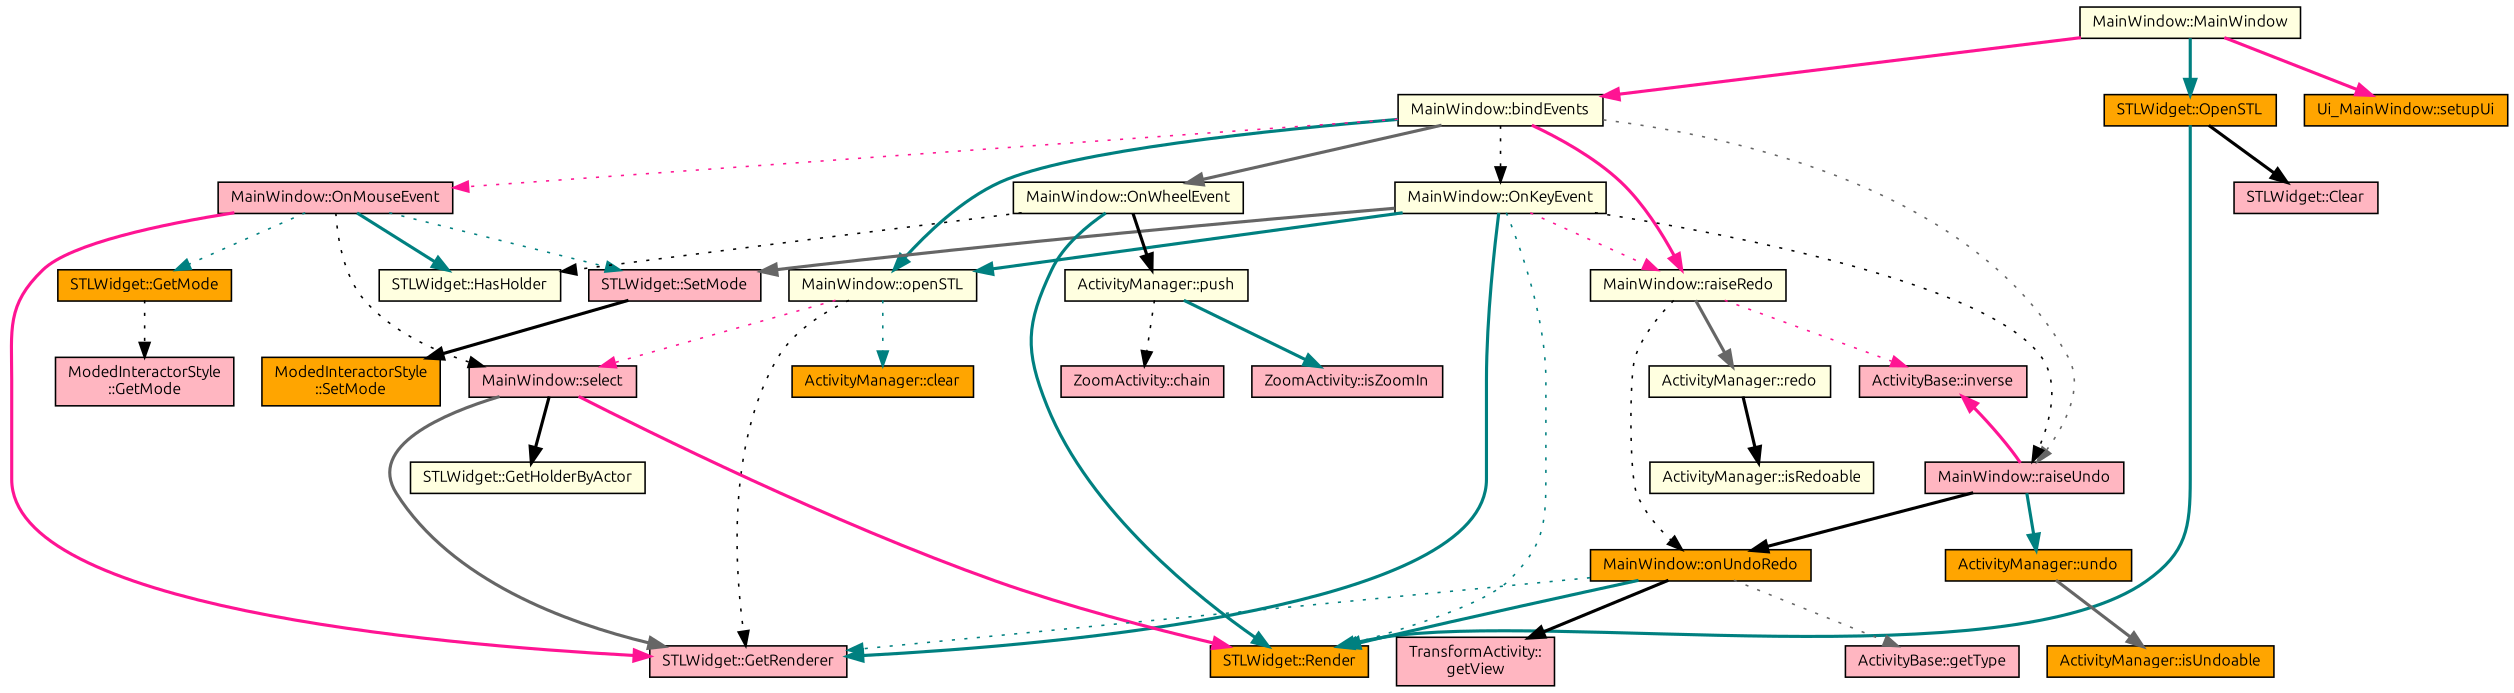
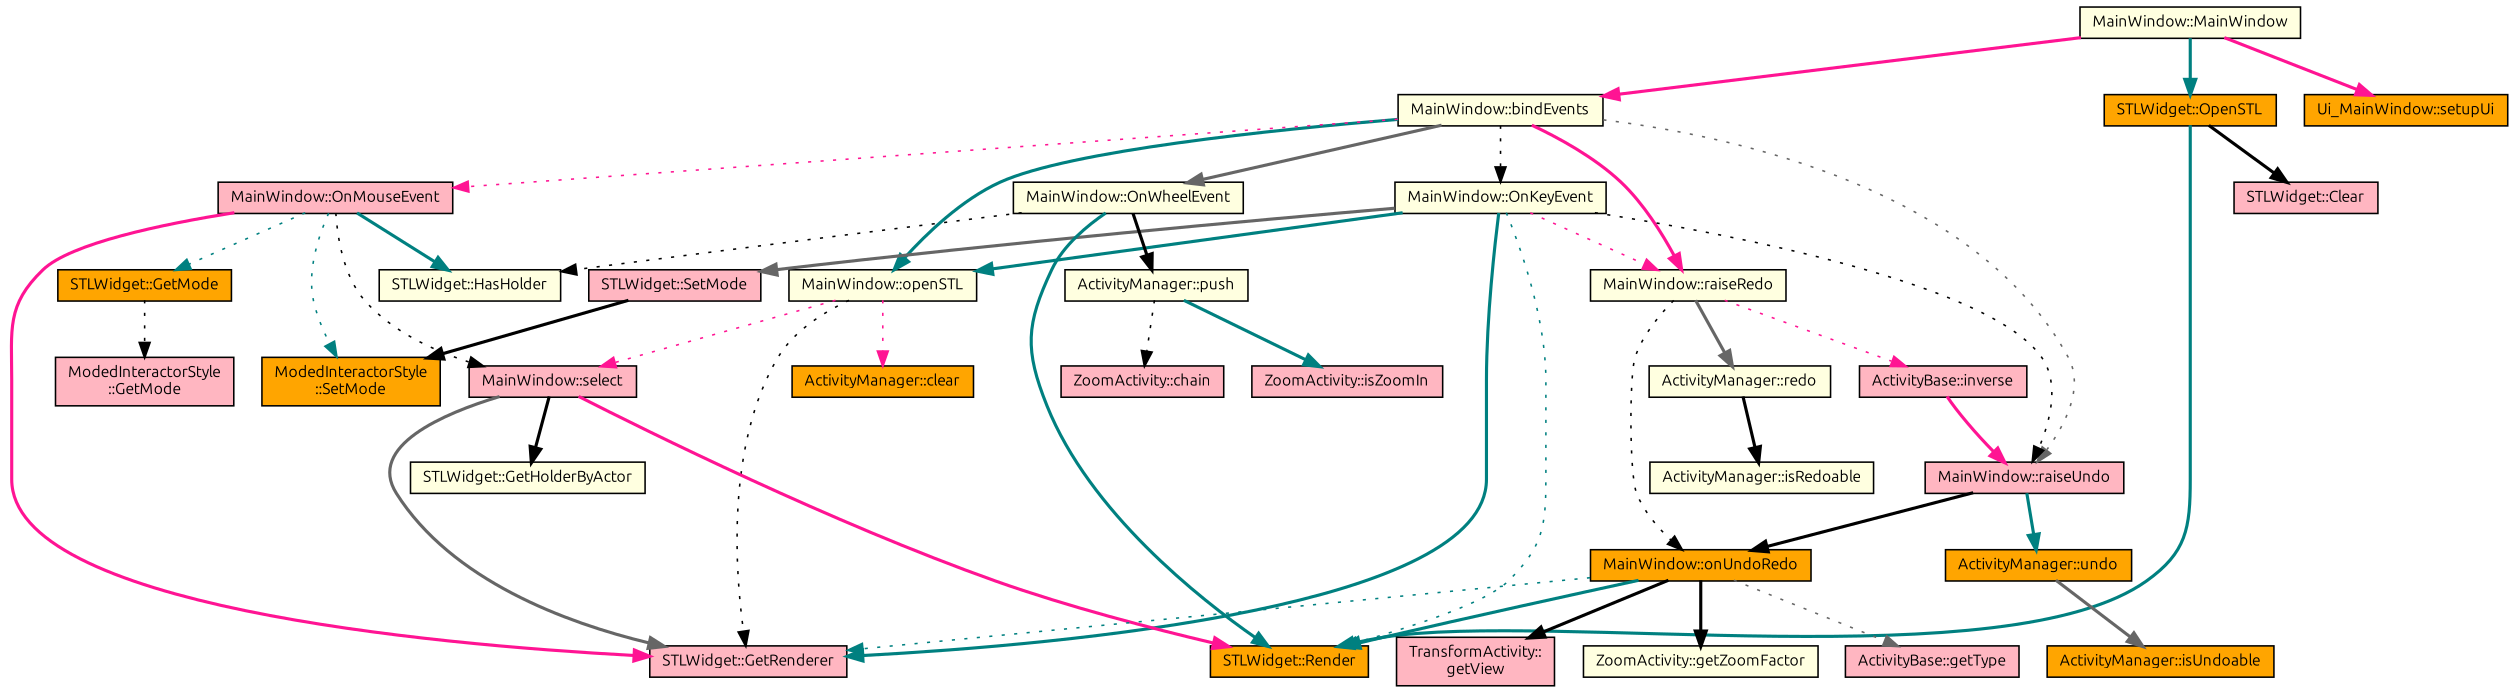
  digraph {
    fontname=Ubuntu
    rankdir=TB
    node [color=black fillcolor=lightyellow fontname=Ubuntu fontsize=10 shape=record style=filled]
    edge [color=black fontname=Ubuntu fontsize=10 labelfontname=Helvetica labelfontsize=10 style=bold]
    n1 [fontcolor=black height=0.2 label="MainWindow::MainWindow" width=0.4]
    n2 [height=0.2 label="MainWindow::bindEvents" width=0.4]
    n3 [fillcolor=orange height=0.2 label="STLWidget::OpenSTL" width=0.4]
    n4 [fillcolor=orange height=0.2 label="Ui_MainWindow::setupUi" width=0.4]
    n5 [height=0.2 label="MainWindow::OnKeyEvent" width=0.4]
    n6 [height=0.2 label="MainWindow::openSTL" width=0.4]
    n7 [height=0.2 label="MainWindow::raiseRedo" width=0.4]
    n8 [fillcolor=lightpink height=0.2 label="MainWindow::raiseUndo" width=0.4]
    n9 [fillcolor=lightpink height=0.2 label="MainWindow::OnMouseEvent" width=0.4]
    n10 [height=0.2 label="MainWindow::OnWheelEvent" width=0.4]
    n11 [fillcolor=orange height=0.2 label="STLWidget::Render" width=0.4]
    n12 [fillcolor=lightpink height=0.2 label="STLWidget::Clear" width=0.4]
    n13 [fillcolor=lightpink height=0.2 label="STLWidget::GetRenderer" width=0.4]
    n14 [fillcolor=lightpink height=0.2 label="STLWidget::SetMode" width=0.4]
    n15 [fillcolor=orange height=0.2 label="ActivityManager::clear" width=0.4]
    n16 [fillcolor=lightpink height=0.2 label="MainWindow::select" width=0.4]
    n17 [fillcolor=lightpink height=0.2 label="ActivityBase::inverse" width=0.4]
    n18 [fillcolor=orange height=0.2 label="MainWindow::onUndoRedo" width=0.4]
    n19 [height=0.2 label="ActivityManager::redo" width=0.4]
    n20 [fillcolor=orange height=0.2 label="ActivityManager::undo" width=0.4]
    n21 [fillcolor=orange height=0.2 label="STLWidget::GetMode" width=0.4]
    n22 [height=0.2 label="STLWidget::HasHolder" width=0.4]
    n23 [height=0.2 label="ActivityManager::push" width=0.4]
    n24 [fillcolor=orange height=0.2 label="ModedInteractorStyle\l::SetMode" width=0.4]
    n25 [fillcolor=lightpink height=0.2 label="ActivityBase::getType" width=0.4]
    n26 [fillcolor=lightpink height=0.2 label="TransformActivity::\lgetView" width=0.4]
+   n27 [height=0.2 label="ZoomActivity::getZoomFactor" width=0.4]
    n28 [height=0.2 label="ActivityManager::isRedoable" width=0.4]
    n29 [fillcolor=orange height=0.2 label="ActivityManager::isUndoable" width=0.4]
    n30 [fillcolor=lightpink height=0.2 label="ModedInteractorStyle\l::GetMode" width=0.4]
    n31 [height=0.2 label="STLWidget::GetHolderByActor" width=0.4]
    n32 [fillcolor=lightpink height=0.2 label="ZoomActivity::chain" width=0.4]
    n33 [fillcolor=lightpink height=0.2 label="ZoomActivity::isZoomIn" width=0.4]
    n1 -> n2 [color=deeppink]
    n1 -> n3 [color=teal]
    n1 -> n4 [color=deeppink]
    n2 -> n5 [style=dotted]
    n2 -> n6 [color=teal]
    n2 -> n7 [color=deeppink]
    n2 -> n8 [color=gray40 style=dotted]
    n2 -> n9 [color=deeppink style=dotted]
    n2 -> n10 [color=gray40]
    n3 -> n11 [color=teal]
    n3 -> n12
    n5 -> n6 [color=teal]
    n5 -> n7 [color=deeppink style=dotted]
    n5 -> n8 [style=dotted]
    n5 -> n11 [color=teal style=dotted]
    n5 -> n13 [color=teal]
    n5 -> n14 [color=gray40]
    n6 -> n13 [style=dotted]
-   n6 -> n15 [color=teal style=dotted]
+   n6 -> n15 [color=deeppink style=dotted]
    n6 -> n16 [color=deeppink style=dotted]
    n7 -> n17 [color=deeppink style=dotted]
    n7 -> n18 [style=dotted]
    n7 -> n19 [color=gray40]
-   n8 -> n17 [color=deeppink]
+   n17 -> n8 [color=deeppink]
    n8 -> n18
    n8 -> n20 [color=teal]
    n9 -> n13 [color=deeppink]
-   n9 -> n14 [color=teal style=dotted]
+   n9 -> n24 [color=teal style=dotted]
    n9 -> n16 [style=dotted]
    n9 -> n21 [color=teal style=dotted]
    n9 -> n22 [color=teal]
    n10 -> n11 [color=teal]
    n10 -> n22 [style=dotted]
    n10 -> n23
    n14 -> n24
    n16 -> n11 [color=deeppink]
    n16 -> n13 [color=gray40]
    n16 -> n31
    n18 -> n11 [color=teal]
    n18 -> n13 [color=teal style=dotted]
    n18 -> n25 [color=gray40 style=dotted]
    n18 -> n26
+   n18 -> n27
    n19 -> n28
    n20 -> n29 [color=gray40]
    n21 -> n30 [style=dotted]
    n23 -> n32 [style=dotted]
    n23 -> n33 [color=teal]
  }
